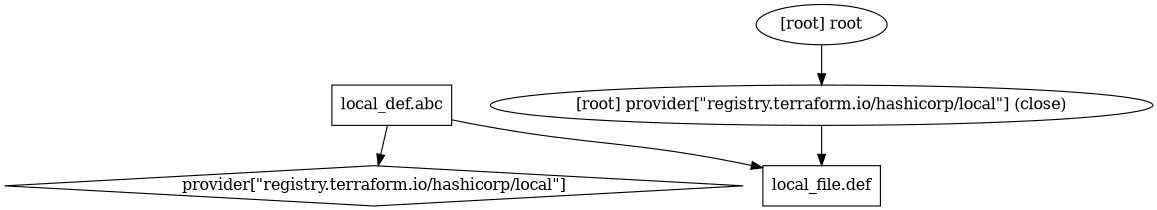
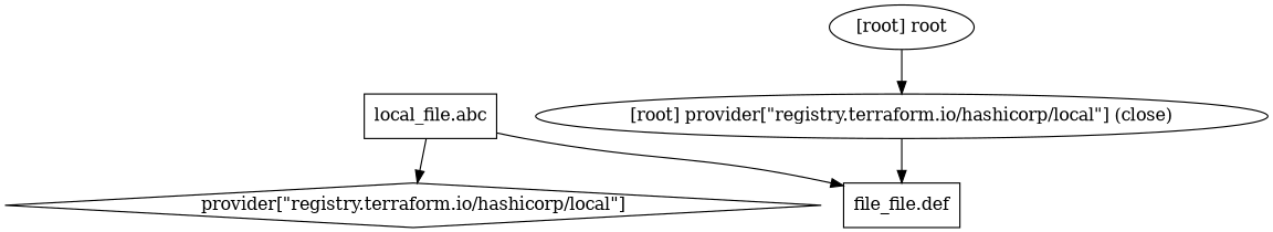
  digraph {
    compound=true
    newrank=true
-   n1 [label="local_def.abc" shape=box]
+   n1 [label="local_file.abc" shape=box]
    n2 [label="provider[\"registry.terraform.io/hashicorp/local\"]" shape=diamond]
-   n3 [label="local_file.def" shape=box]
+   n3 [label="file_file.def" shape=box]
    "[root] provider[\"registry.terraform.io/hashicorp/local\"] (close)"
    "[root] root"
    subgraph sub_1 {
      n1
      n2
      n3
      "[root] provider[\"registry.terraform.io/hashicorp/local\"] (close)"
      "[root] root"
    }
    n1 -> n2
    n1 -> n3
    "[root] provider[\"registry.terraform.io/hashicorp/local\"] (close)" -> n3
    "[root] root" -> "[root] provider[\"registry.terraform.io/hashicorp/local\"] (close)"
  }
